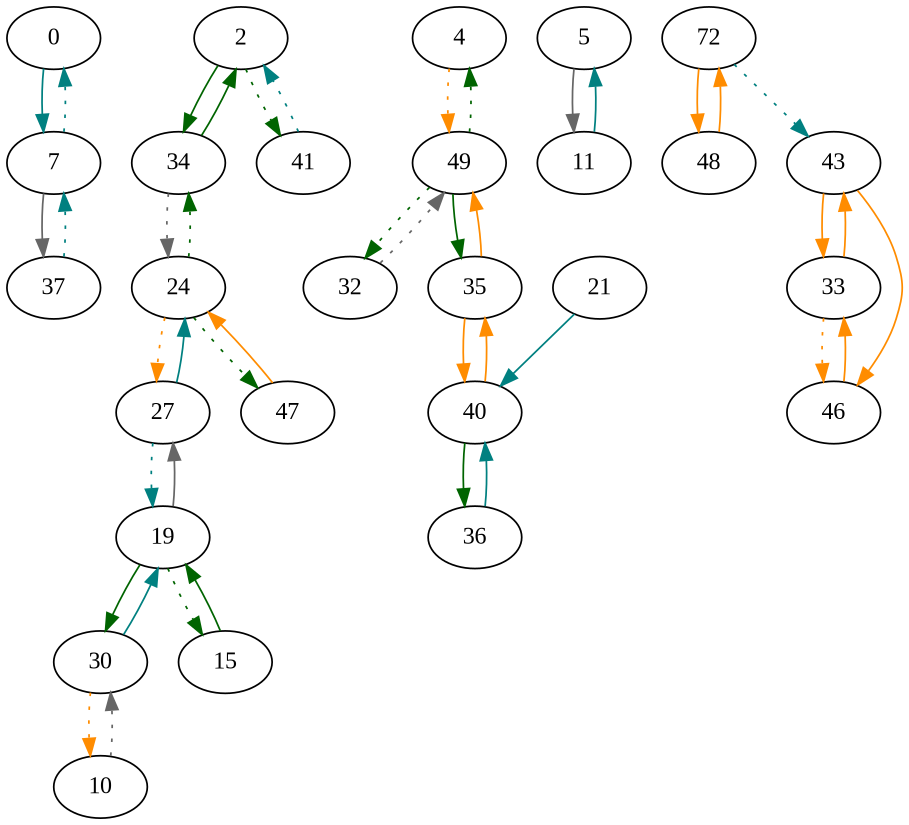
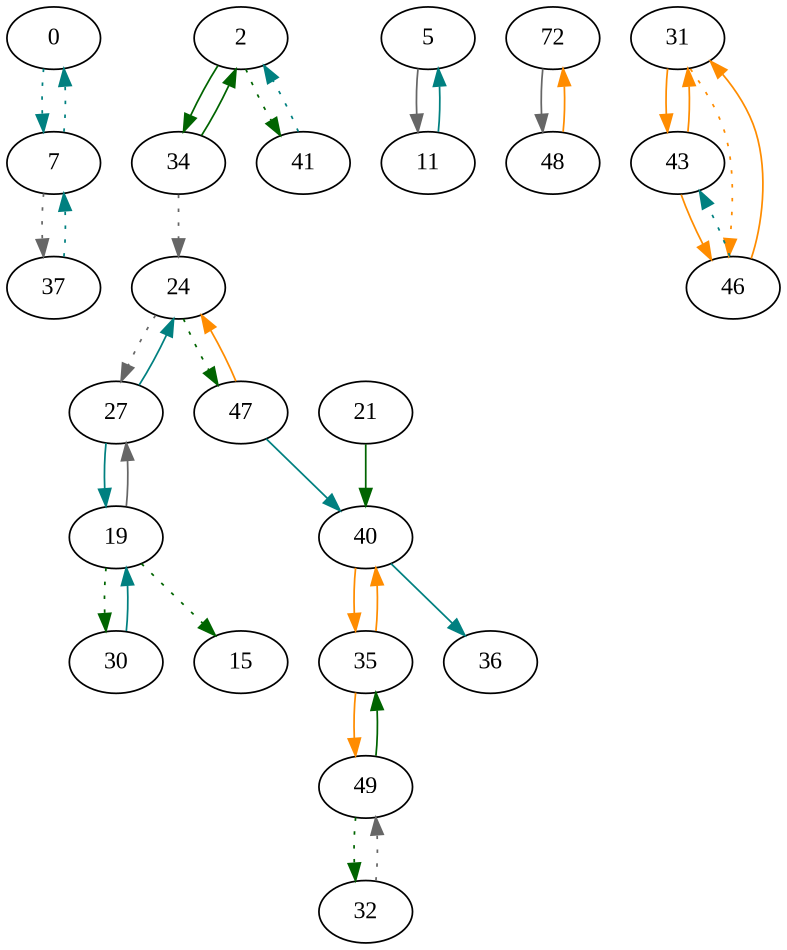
  digraph {
    fontname="Liberation Serif"
    node [fontname="Liberation Serif"]
    edge [color=darkorange fontname="Liberation Serif" style=solid]
    0
    7
    37
    2
    34
    41
    24
    27
    47
-   4
    49
    32
    35
    40
    5
    11
-   10
    30
    19
    15
    n21 [label=72]
    48
    21
    36
-   33
+   33 [label=31]
    43
    46
-   0 -> 7 [color=teal]
+   0 -> 7 [color=teal style=dotted]
    7 -> 0 [color=teal style=dotted]
-   7 -> 37 [color=gray40]
+   7 -> 37 [color=gray40 style=dotted]
    37 -> 7 [color=teal style=dotted]
    2 -> 34 [color=darkgreen]
    2 -> 41 [color=darkgreen style=dotted]
    34 -> 2 [color=darkgreen]
    34 -> 24 [color=gray40 style=dotted]
    41 -> 2 [color=teal style=dotted]
-   24 -> 34 [color=darkgreen style=dotted]
-   24 -> 27 [style=dotted]
+   24 -> 27 [color=gray40 style=dotted]
    24 -> 47 [color=darkgreen style=dotted]
    27 -> 24 [color=teal]
-   27 -> 19 [color=teal style=dotted]
+   27 -> 19 [color=teal]
    47 -> 24
-   4 -> 49 [style=dotted]
-   49 -> 4 [color=darkgreen style=dotted]
    49 -> 32 [color=darkgreen style=dotted]
    49 -> 35 [color=darkgreen]
    32 -> 49 [color=gray40 style=dotted]
    35 -> 49
    35 -> 40
    40 -> 35
-   40 -> 36 [color=darkgreen]
+   40 -> 36 [color=teal]
    5 -> 11 [color=gray40]
    11 -> 5 [color=teal]
-   10 -> 30 [color=gray40 style=dotted]
-   30 -> 10 [style=dotted]
    30 -> 19 [color=teal]
    19 -> 27 [color=gray40]
-   19 -> 30 [color=darkgreen]
+   19 -> 30 [color=darkgreen style=dotted]
    19 -> 15 [color=darkgreen style=dotted]
-   15 -> 19 [color=darkgreen]
-   n21 -> 48
+   n21 -> 48 [color=gray40]
    48 -> n21
-   21 -> 40 [color=teal]
-   36 -> 40 [color=teal]
+   21 -> 40 [color=darkgreen]
+   47 -> 40 [color=teal]
    33 -> 43
    33 -> 46 [style=dotted]
    43 -> 33
    43 -> 46
    46 -> 33
-   n21 -> 43 [color=teal style=dotted]
+   46 -> 43 [color=teal style=dotted]
  }
